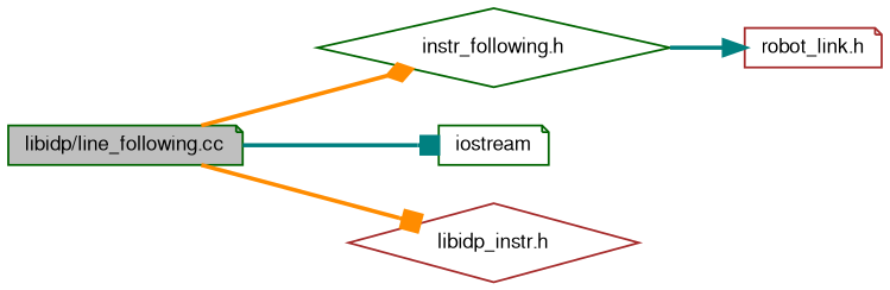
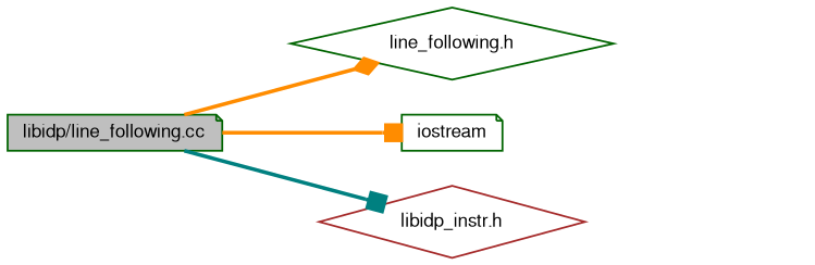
  digraph {
    rankdir=LR
    node [color=darkgreen fillcolor=white fontname=FreeSans fontsize=10 shape=note style=filled]
    edge [arrowhead=box color=darkorange fontname=FreeSans fontsize=10 labelfontname=FreeSans labelfontsize=10 style=bold]
    n1 [fillcolor=grey75 fontcolor=black height=0.2 label="libidp/line_following.cc" width=0.4]
-   n2 [height=0.2 label="instr_following.h" shape=diamond width=0.4]
+   n2 [height=0.2 label="line_following.h" shape=diamond width=0.4]
    n3 [height=0.2 label=iostream width=0.4]
    n4 [color=brown height=0.2 label="libidp_instr.h" shape=diamond width=0.4]
-   n5 [color=brown height=0.2 label="robot_link.h" width=0.4]
    n1 -> n2 [arrowhead=diamond]
-   n1 -> n3 [color=teal]
-   n1 -> n4
-   n2 -> n5 [arrowhead=normal color=teal]
+   n1 -> n3
+   n1 -> n4 [color=teal]
  }
